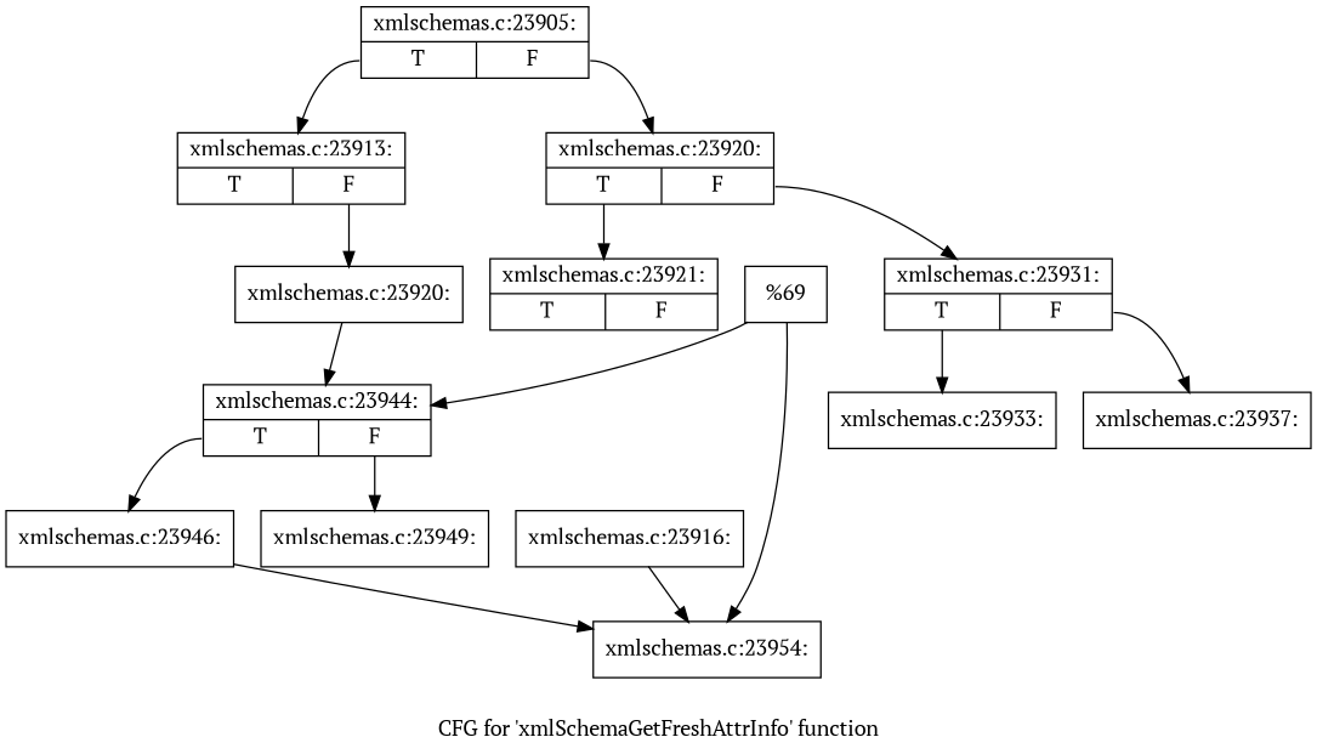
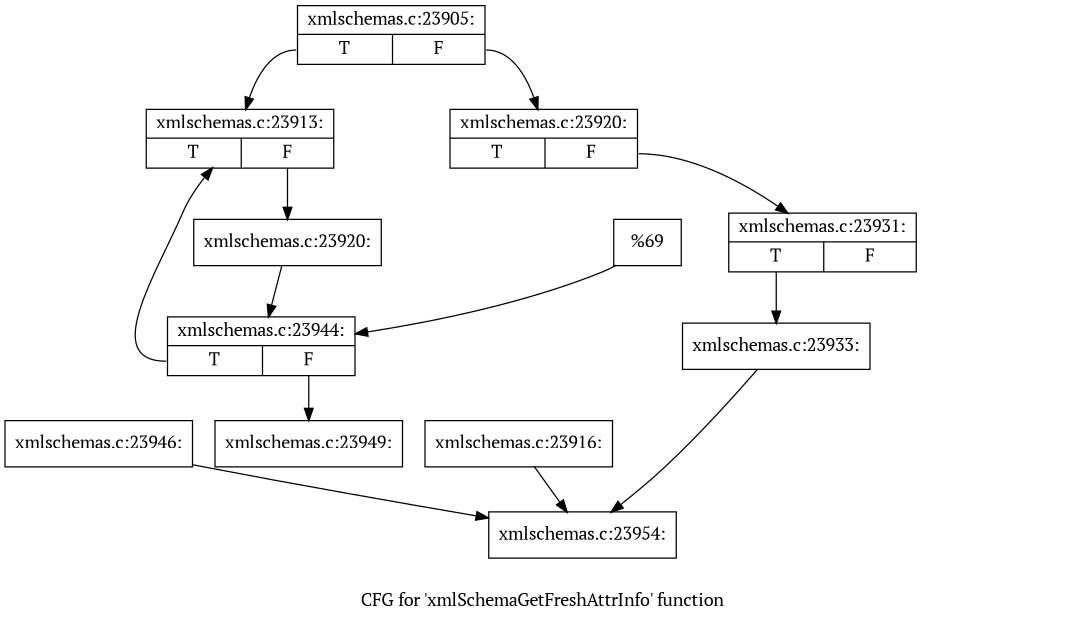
  digraph {
    fontname="PT Serif"
    label="CFG for 'xmlSchemaGetFreshAttrInfo' function"
    node [fontname="PT Serif" shape=record]
    edge [fontname="PT Serif"]
    n1 [label="{xmlschemas.c:23905:|{<s0>T|<s1>F}}"]
    n2 [label="{xmlschemas.c:23913:|{<s0>T|<s1>F}}"]
    n3 [label="{xmlschemas.c:23920:|{<s0>T|<s1>F}}"]
    n4 [label="{xmlschemas.c:23920:}"]
-   n5 [label="{xmlschemas.c:23921:|{<s0>T|<s1>F}}"]
    n6 [label="{xmlschemas.c:23931:|{<s0>T|<s1>F}}"]
    n7 [label="{xmlschemas.c:23916:}"]
    n8 [label="{xmlschemas.c:23954:}"]
    n9 [label="{xmlschemas.c:23944:|{<s0>T|<s1>F}}"]
    n10 [label="{xmlschemas.c:23933:}"]
-   n11 [label="{xmlschemas.c:23937:}"]
    n12 [label="{xmlschemas.c:23946:}"]
    n13 [label="{xmlschemas.c:23949:}"]
    n14 [label="{%69}"]
    n1 -> n2 [tailport=s0]
    n1 -> n3 [tailport=s1]
    n2 -> n4 [tailport=s1]
-   n3 -> n5 [tailport=s0]
    n3 -> n6 [tailport=s1]
    n4 -> n9
    n6 -> n10 [tailport=s0]
-   n6 -> n11 [tailport=s1]
    n7 -> n8
-   n9 -> n12 [tailport=s0]
+   n9 -> n2 [tailport=s0]
    n9 -> n13 [tailport=s1]
-   n14 -> n8
+   n10 -> n8
    n12 -> n8
    n14 -> n9
  }
